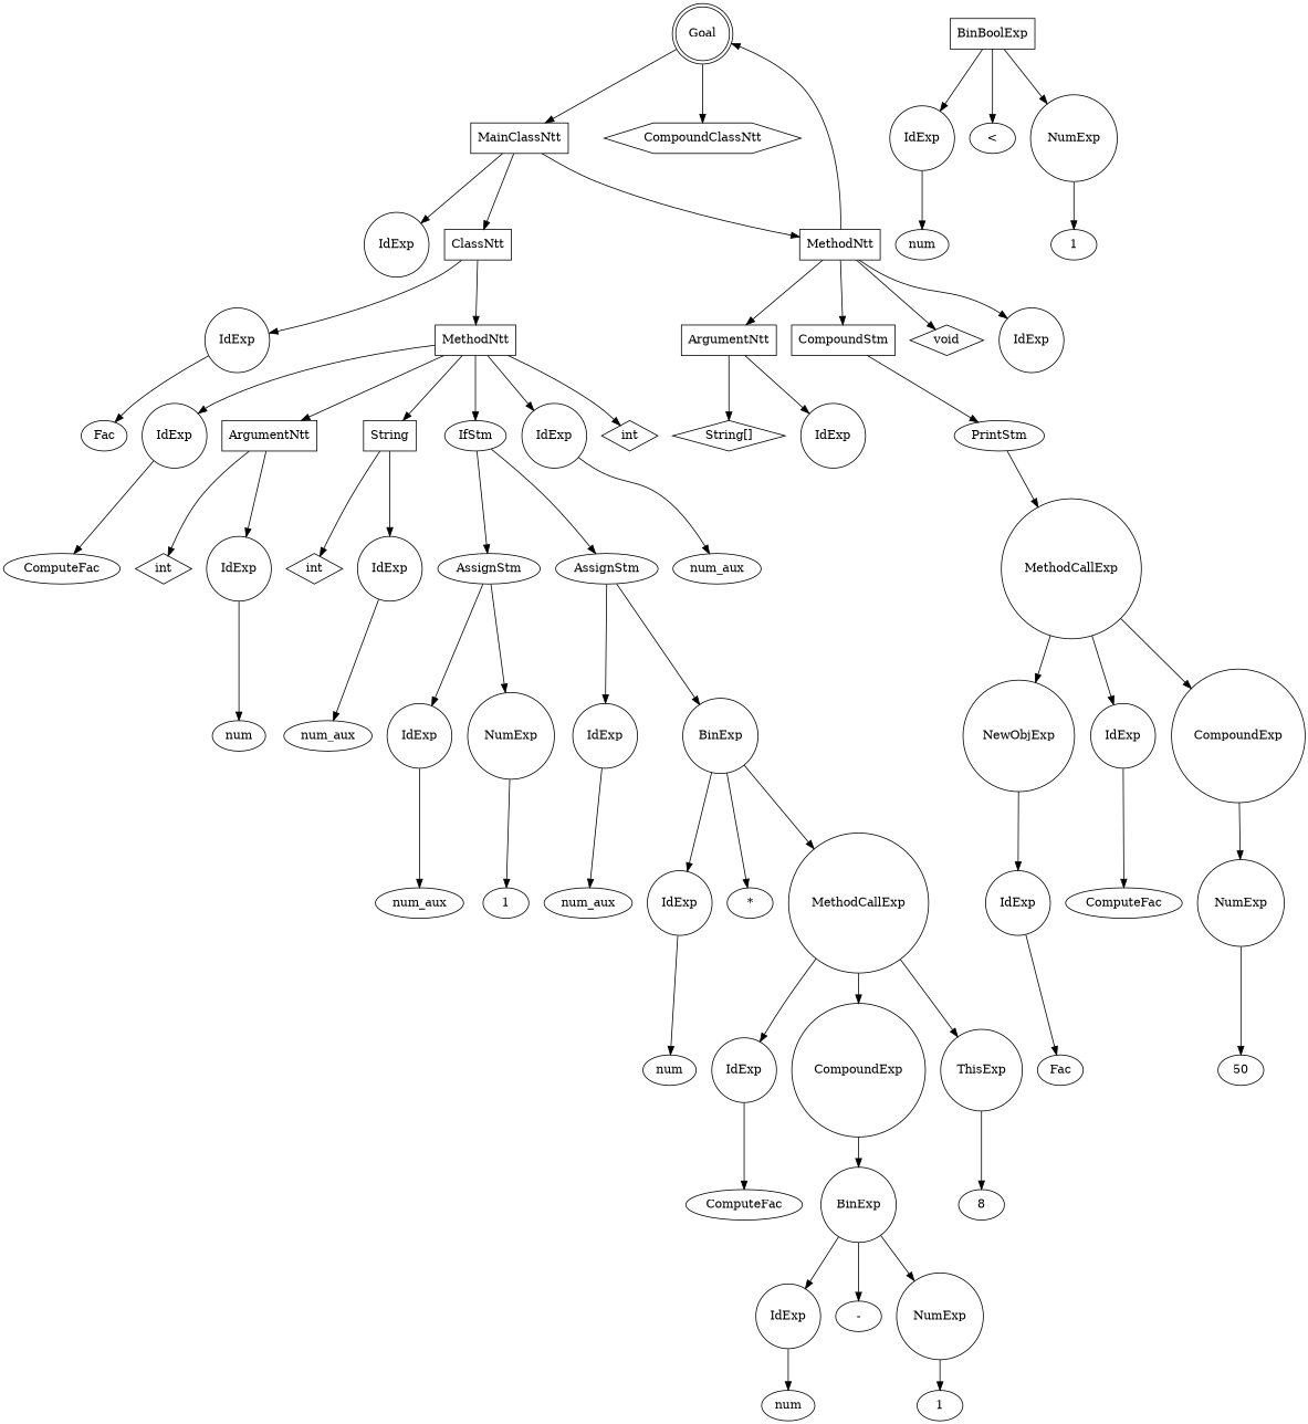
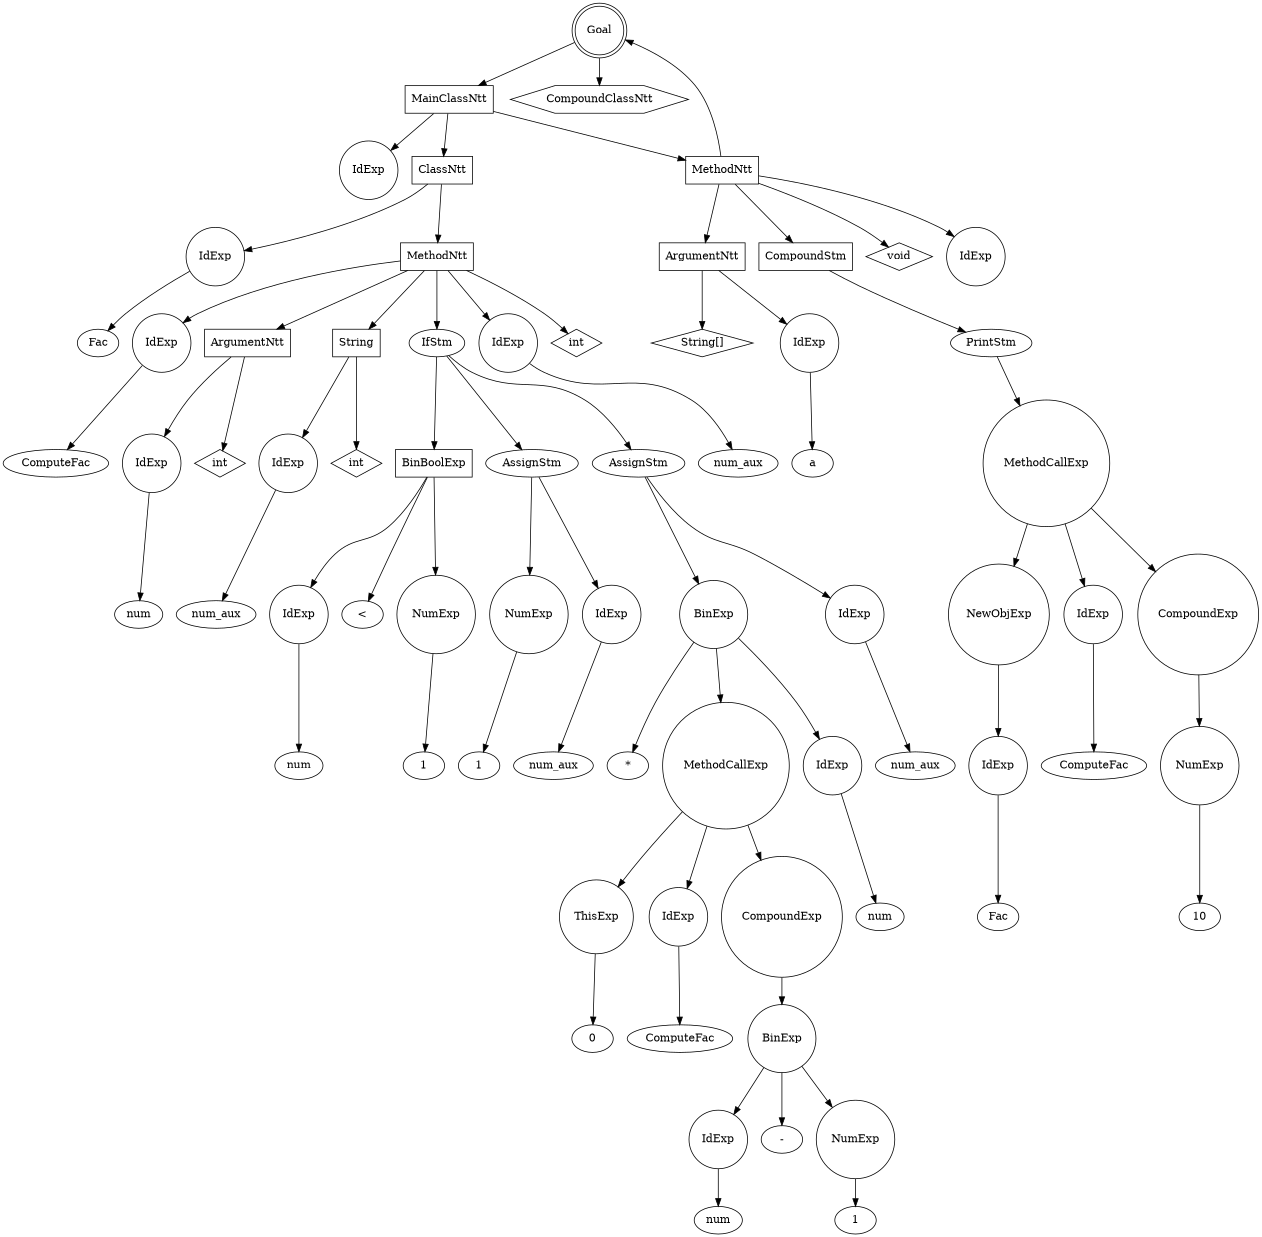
  digraph {
    node [shape=circle]
    n1 [label=Goal shape=doublecircle]
    n2 [label=MainClassNtt shape=box]
    n3 [label=CompoundClassNtt shape=hexagon]
    n4 [label=IdExp]
    n5 [label=MethodNtt shape=box]
    n6 [label=ClassNtt shape=box]
    n7 [label=void shape=diamond]
    n8 [label=IdExp]
    n9 [label=ArgumentNtt shape=box]
    n10 [label=CompoundStm shape=polygon]
    n11 [label="String[]" shape=diamond]
    n12 [label=IdExp]
    n13 [label=PrintStm shape=ellipse]
+   n14 [label=a shape=""]
    n15 [label=MethodCallExp]
    n16 [label=NewObjExp]
    n17 [label=IdExp]
    n18 [label=CompoundExp]
    n19 [label=IdExp]
    n20 [label=ComputeFac shape=""]
    n21 [label=NumExp]
    n22 [label=Fac shape=""]
-   n23 [label=50 shape=""]
+   n23 [label=10 shape=""]
    n24 [label=IdExp]
    n25 [label=MethodNtt shape=box]
    n26 [label=Fac shape=""]
    n27 [label=int shape=diamond]
    n28 [label=IdExp]
    n29 [label=ArgumentNtt shape=box]
    n30 [label=String shape=box]
    n31 [label=IfStm shape=ellipse]
    n32 [label=IdExp]
    n33 [label=ComputeFac shape=""]
    n34 [label=int shape=diamond]
    n35 [label=IdExp]
    n36 [label=int shape=diamond]
    n37 [label=IdExp]
    n38 [label=BinBoolExp shape=box]
    n39 [label=AssignStm shape=ellipse]
    n40 [label=AssignStm shape=ellipse]
    n41 [label=num_aux shape=""]
    n42 [label=num shape=""]
    n43 [label=num_aux shape=""]
    n44 [label=IdExp]
    n45 [label="<" shape=""]
    n46 [label=NumExp]
    n47 [label=IdExp]
    n48 [label=NumExp]
    n49 [label=IdExp]
    n50 [label=BinExp]
    n51 [label=num shape=""]
    n52 [label=1 shape=""]
    n53 [label=num_aux shape=""]
    n54 [label=1 shape=""]
    n55 [label=num_aux shape=""]
    n56 [label=IdExp]
    n57 [label="*" shape=""]
    n58 [label=MethodCallExp]
    n59 [label=num shape=""]
    n60 [label=ThisExp]
    n61 [label=IdExp]
    n62 [label=CompoundExp]
-   n63 [label=8 shape=""]
+   n63 [label=0 shape=""]
    n64 [label=ComputeFac shape=""]
    n65 [label=BinExp]
    n66 [label=IdExp]
    n67 [label="-" shape=""]
    n68 [label=NumExp]
    n69 [label=num shape=""]
    n70 [label=1 shape=""]
    n1 -> n2
    n1 -> n3
    n2 -> n4
    n2 -> n5
    n2 -> n6
    n5 -> n1
    n5 -> n7
    n5 -> n8
    n5 -> n9
    n5 -> n10
    n6 -> n24
    n6 -> n25
    n9 -> n11
    n9 -> n12
    n10 -> n13
+   n12 -> n14
    n13 -> n15
    n15 -> n16
    n15 -> n17
    n15 -> n18
    n16 -> n19
    n17 -> n20
    n18 -> n21
    n19 -> n22
    n21 -> n23
    n24 -> n26
    n25 -> n27
    n25 -> n28
    n25 -> n29
    n25 -> n30
    n25 -> n31
    n25 -> n32
    n28 -> n33
    n29 -> n34
    n29 -> n35
    n30 -> n36
    n30 -> n37
+   n31 -> n38
    n31 -> n39
    n31 -> n40
    n32 -> n41
    n35 -> n42
    n37 -> n43
    n38 -> n44
    n38 -> n45
    n38 -> n46
    n39 -> n47
    n39 -> n48
    n40 -> n49
    n40 -> n50
    n44 -> n51
    n46 -> n52
    n47 -> n53
    n48 -> n54
    n49 -> n55
    n50 -> n56
    n50 -> n57
    n50 -> n58
    n56 -> n59
    n58 -> n60
    n58 -> n61
    n58 -> n62
    n60 -> n63
    n61 -> n64
    n62 -> n65
    n65 -> n66
    n65 -> n67
    n65 -> n68
    n66 -> n69
    n68 -> n70
  }
